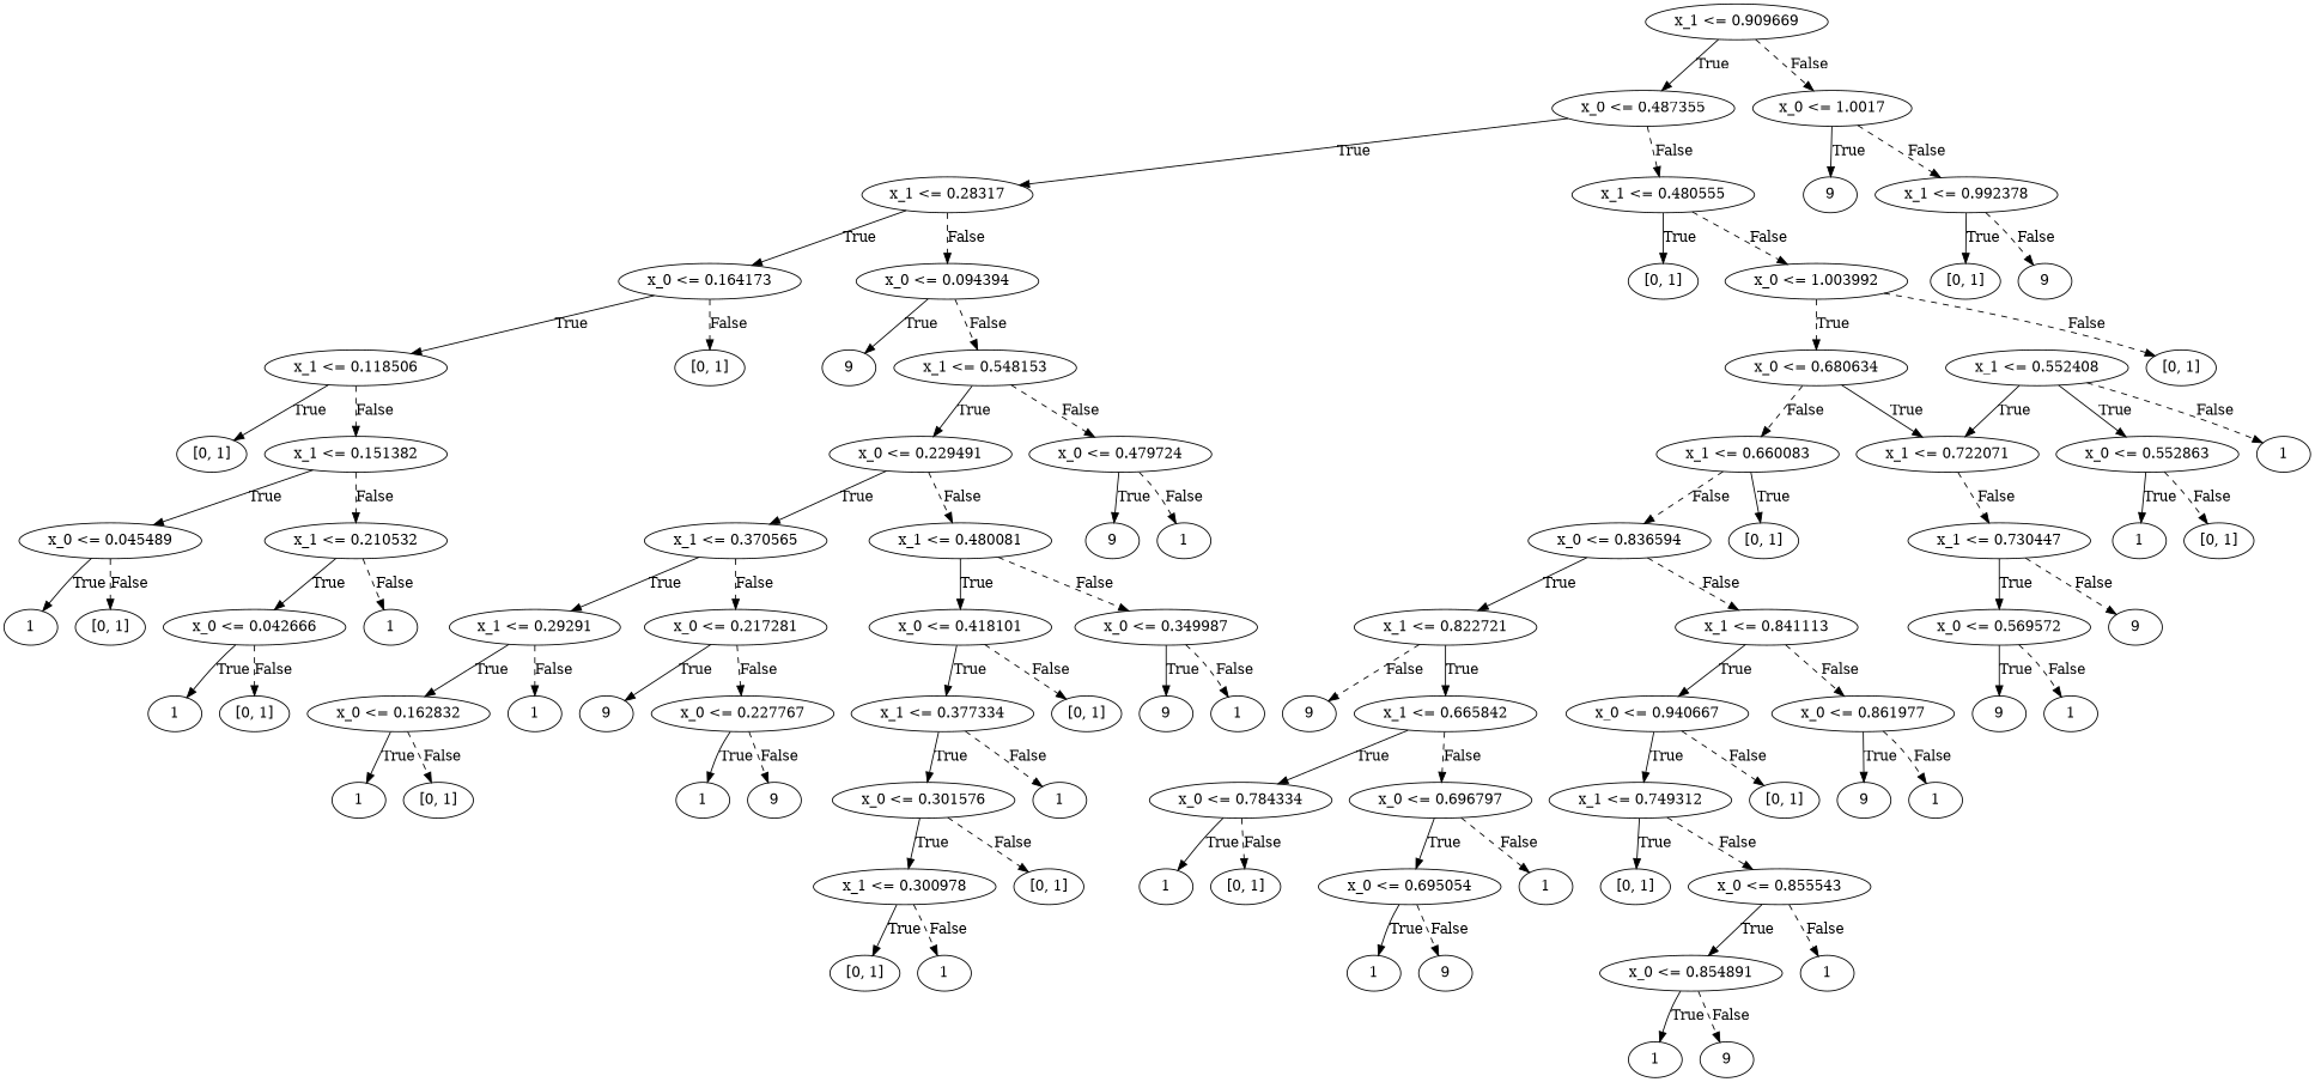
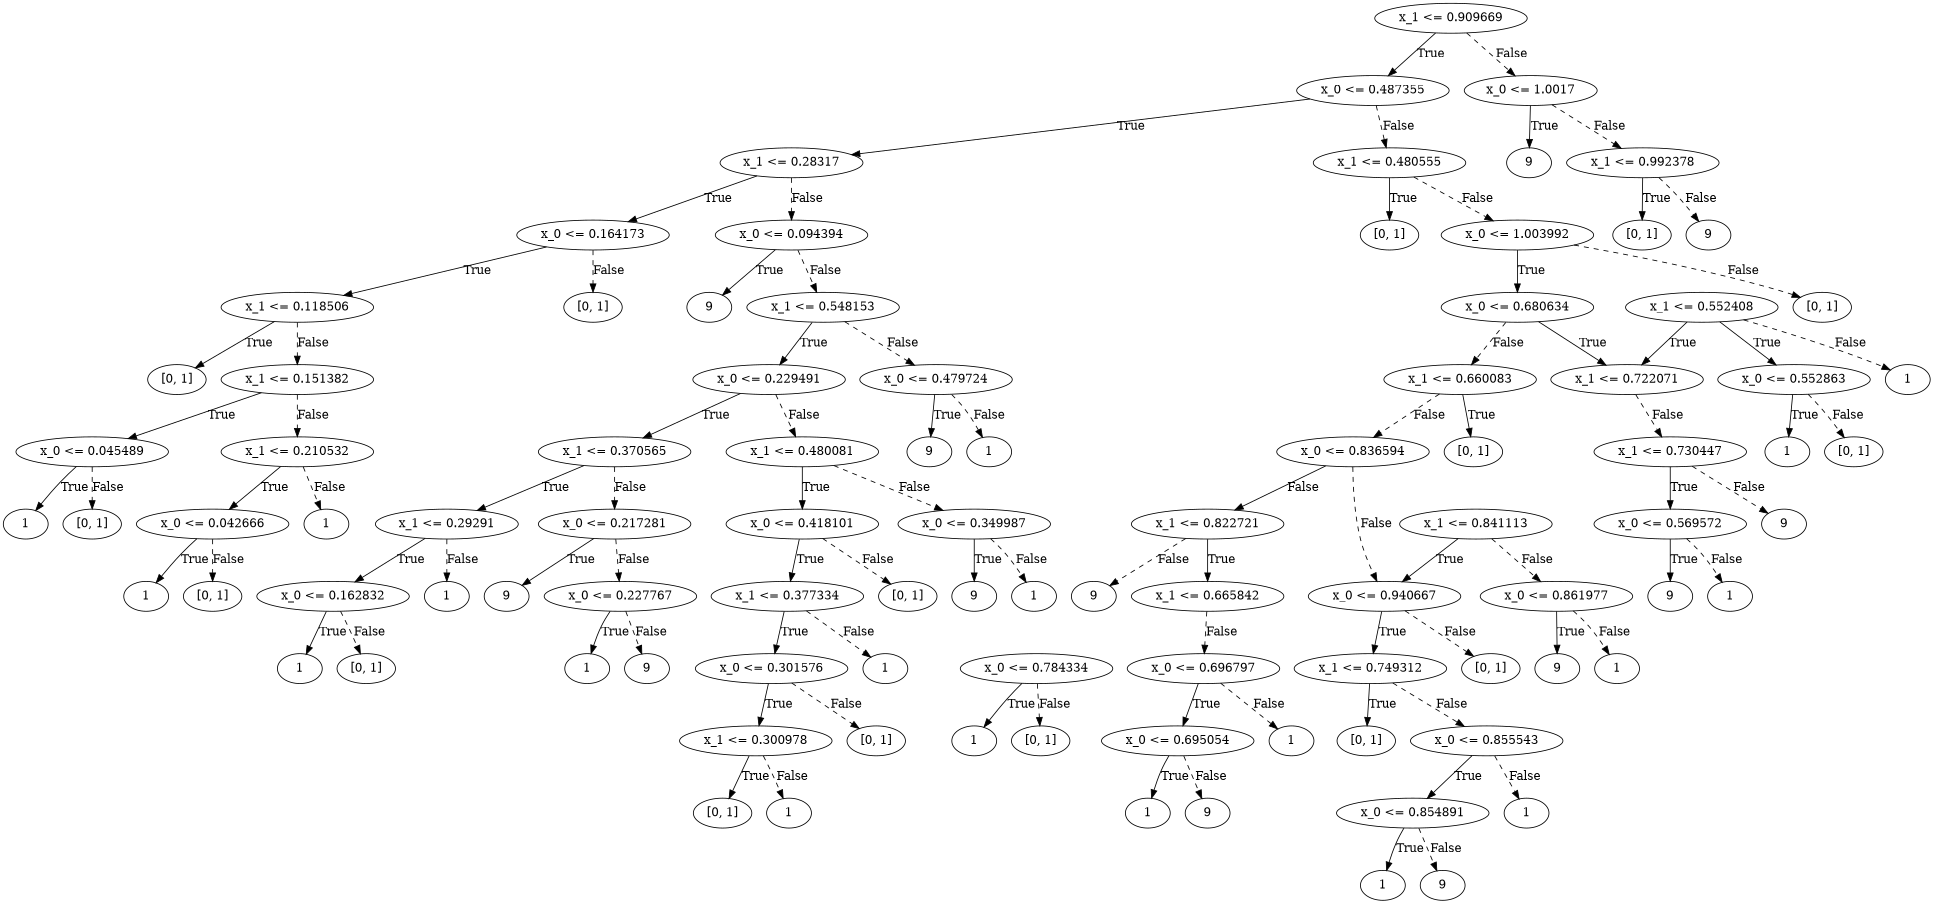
  digraph {
    n1 [label="x_1 <= 0.909669"]
    n2 [label="x_0 <= 0.487355"]
    n3 [label="x_0 <= 1.0017"]
    n4 [label="x_1 <= 0.28317"]
    n5 [label="x_1 <= 0.480555"]
    n6 [label=9]
    n7 [label="x_1 <= 0.992378"]
    n8 [label="x_0 <= 0.164173"]
    n9 [label="x_0 <= 0.094394"]
    n10 [label="[0, 1]"]
    n11 [label="x_0 <= 1.003992"]
    n12 [label="x_1 <= 0.118506"]
    n13 [label="[0, 1]"]
    n14 [label=9]
    n15 [label="x_1 <= 0.548153"]
    n16 [label="[0, 1]"]
    n17 [label="x_1 <= 0.151382"]
    n18 [label="x_0 <= 0.045489"]
    n19 [label="x_1 <= 0.210532"]
    n20 [label=1]
    n21 [label="[0, 1]"]
    n22 [label="x_0 <= 0.042666"]
    n23 [label=1]
    n24 [label=1]
    n25 [label="[0, 1]"]
    n26 [label="x_0 <= 0.229491"]
    n27 [label="x_0 <= 0.479724"]
    n28 [label="x_1 <= 0.370565"]
    n29 [label="x_1 <= 0.480081"]
    n30 [label=9]
    n31 [label=1]
    n32 [label="x_1 <= 0.29291"]
    n33 [label="x_0 <= 0.217281"]
    n34 [label="x_0 <= 0.418101"]
    n35 [label="x_0 <= 0.349987"]
    n36 [label="x_0 <= 0.162832"]
    n37 [label=1]
    n38 [label=9]
    n39 [label="x_0 <= 0.227767"]
    n40 [label=1]
    n41 [label="[0, 1]"]
    n42 [label=1]
    n43 [label=9]
    n44 [label="x_1 <= 0.377334"]
    n45 [label="[0, 1]"]
    n46 [label=9]
    n47 [label=1]
    n48 [label="x_0 <= 0.301576"]
    n49 [label=1]
    n50 [label="x_1 <= 0.300978"]
    n51 [label="[0, 1]"]
    n52 [label="[0, 1]"]
    n53 [label=1]
    n54 [label="x_0 <= 0.680634"]
    n55 [label="[0, 1]"]
    n56 [label="x_1 <= 0.722071"]
    n57 [label="x_1 <= 0.660083"]
    n58 [label="x_1 <= 0.730447"]
    n59 [label="[0, 1]"]
    n60 [label="x_0 <= 0.836594"]
    n61 [label="x_1 <= 0.552408"]
    n62 [label="x_0 <= 0.552863"]
    n63 [label=1]
    n64 [label="x_0 <= 0.569572"]
    n65 [label=9]
    n66 [label=1]
    n67 [label="[0, 1]"]
    n68 [label=9]
    n69 [label=1]
    n70 [label="x_1 <= 0.822721"]
    n71 [label="x_1 <= 0.841113"]
    n72 [label="x_1 <= 0.665842"]
    n73 [label=9]
    n74 [label="x_0 <= 0.940667"]
    n75 [label="x_0 <= 0.861977"]
    n76 [label="x_0 <= 0.784334"]
    n77 [label="x_0 <= 0.696797"]
    n78 [label=1]
    n79 [label="[0, 1]"]
    n80 [label="x_0 <= 0.695054"]
    n81 [label=1]
    n82 [label=1]
    n83 [label=9]
    n84 [label="x_1 <= 0.749312"]
    n85 [label="[0, 1]"]
    n86 [label=9]
    n87 [label=1]
    n88 [label="[0, 1]"]
    n89 [label="x_0 <= 0.855543"]
    n90 [label="x_0 <= 0.854891"]
    n91 [label=1]
    n92 [label=1]
    n93 [label=9]
    n94 [label="[0, 1]"]
    n95 [label=9]
    n1 -> n2 [label=True]
    n1 -> n3 [label=False style=dashed]
    n2 -> n4 [label=True]
    n2 -> n5 [label=False style=dashed]
    n3 -> n6 [label=True]
    n3 -> n7 [label=False style=dashed]
    n4 -> n8 [label=True]
    n4 -> n9 [label=False style=dashed]
    n5 -> n10 [label=True]
    n5 -> n11 [label=False style=dashed]
    n7 -> n94 [label=True]
    n7 -> n95 [label=False style=dashed]
    n8 -> n12 [label=True]
    n8 -> n13 [label=False style=dashed]
    n9 -> n14 [label=True]
    n9 -> n15 [label=False style=dashed]
-   n11 -> n54 [label=True style=dashed]
+   n11 -> n54 [label=True]
    n11 -> n55 [label=False style=dashed]
    n12 -> n16 [label=True]
    n12 -> n17 [label=False style=dashed]
    n15 -> n26 [label=True]
    n15 -> n27 [label=False style=dashed]
    n17 -> n18 [label=True]
    n17 -> n19 [label=False style=dashed]
    n18 -> n20 [label=True]
    n18 -> n21 [label=False style=dashed]
    n19 -> n22 [label=True]
    n19 -> n23 [label=False style=dashed]
    n22 -> n24 [label=True]
    n22 -> n25 [label=False style=dashed]
    n26 -> n28 [label=True]
    n26 -> n29 [label=False style=dashed]
    n27 -> n30 [label=True]
    n27 -> n31 [label=False style=dashed]
    n28 -> n32 [label=True]
    n28 -> n33 [label=False style=dashed]
    n29 -> n34 [label=True]
    n29 -> n35 [label=False style=dashed]
    n32 -> n36 [label=True]
    n32 -> n37 [label=False style=dashed]
    n33 -> n38 [label=True]
    n33 -> n39 [label=False style=dashed]
    n34 -> n44 [label=True]
    n34 -> n45 [label=False style=dashed]
    n35 -> n46 [label=True]
    n35 -> n47 [label=False style=dashed]
    n36 -> n40 [label=True]
    n36 -> n41 [label=False style=dashed]
    n39 -> n42 [label=True]
    n39 -> n43 [label=False style=dashed]
    n44 -> n48 [label=True]
    n44 -> n49 [label=False style=dashed]
    n48 -> n50 [label=True]
    n48 -> n51 [label=False style=dashed]
    n50 -> n52 [label=True]
    n50 -> n53 [label=False style=dashed]
    n54 -> n56 [label=True]
    n54 -> n57 [label=False style=dashed]
    n56 -> n58 [label=False style=dashed]
    n57 -> n59 [label=True]
    n57 -> n60 [label=False style=dashed]
    n58 -> n64 [label=True]
    n58 -> n65 [label=False style=dashed]
-   n60 -> n70 [label=True]
-   n60 -> n71 [label=False style=dashed]
+   n60 -> n70 [label=False]
+   n60 -> n74 [label=False style=dashed]
    n61 -> n56 [label=True]
    n61 -> n62 [label=True]
    n61 -> n63 [label=False style=dashed]
    n62 -> n66 [label=True]
    n62 -> n67 [label=False style=dashed]
    n64 -> n68 [label=True]
    n64 -> n69 [label=False style=dashed]
    n70 -> n72 [label=True]
    n70 -> n73 [label=False style=dashed]
    n71 -> n74 [label=True]
    n71 -> n75 [label=False style=dashed]
-   n72 -> n76 [label=True]
    n72 -> n77 [label=False style=dashed]
    n74 -> n84 [label=True]
    n74 -> n85 [label=False style=dashed]
    n75 -> n86 [label=True]
    n75 -> n87 [label=False style=dashed]
    n76 -> n78 [label=True]
    n76 -> n79 [label=False style=dashed]
    n77 -> n80 [label=True]
    n77 -> n81 [label=False style=dashed]
    n80 -> n82 [label=True]
    n80 -> n83 [label=False style=dashed]
    n84 -> n88 [label=True]
    n84 -> n89 [label=False style=dashed]
    n89 -> n90 [label=True]
    n89 -> n91 [label=False style=dashed]
    n90 -> n92 [label=True]
    n90 -> n93 [label=False style=dashed]
  }
